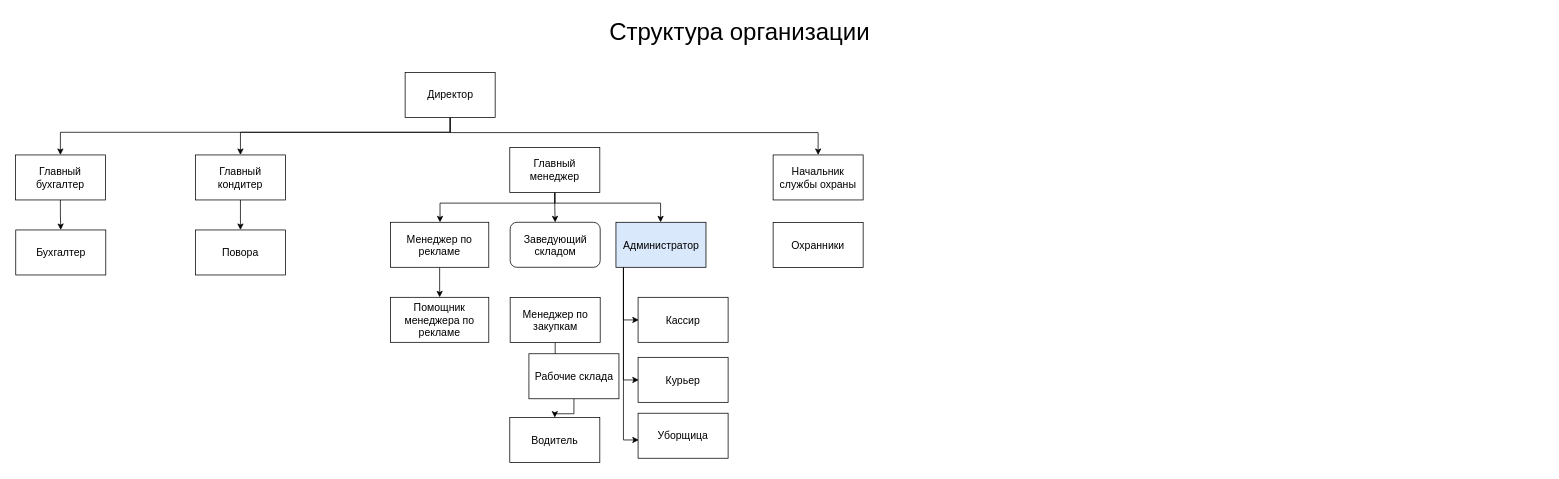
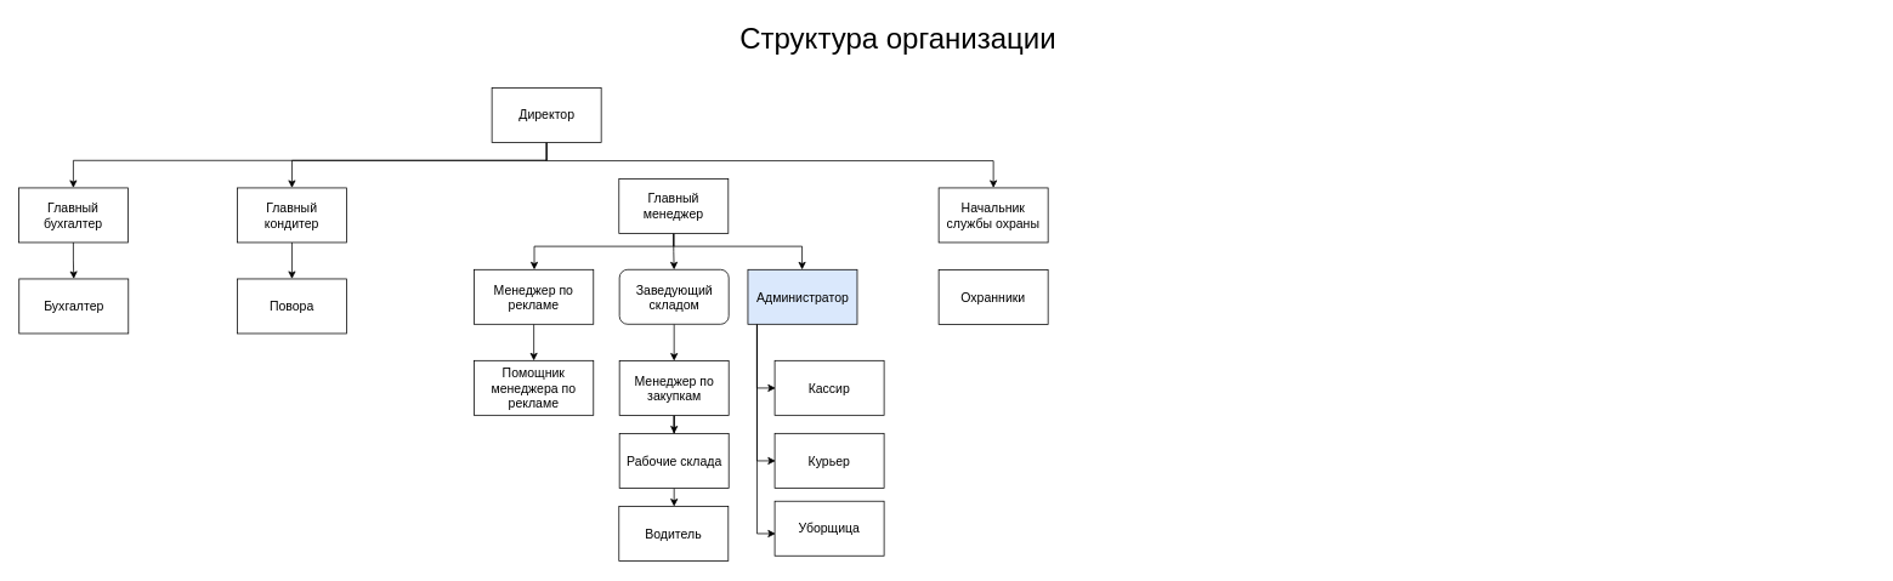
  <mxCell id="0" />
  <mxCell id="1" parent="0" />
  <mxCell id="2" style="rounded=0;html=1;dashed=1;labelBackgroundColor=none;startFill=0;endArrow=open;endFill=0;endSize=10;fontFamily=Verdana;fontSize=10;entryX=0.592;entryY=0.2;entryPerimeter=0;edgeStyle=elbowEdgeStyle;" parent="1" edge="1"><mxGeometry relative="1" as="geometry" /></mxCell>
  <mxCell id="3" style="edgeStyle=none;rounded=0;html=1;dashed=1;labelBackgroundColor=none;startFill=0;endArrow=open;endFill=0;endSize=10;fontFamily=Verdana;fontSize=10;exitX=1.002;exitY=0.668;exitPerimeter=0;" parent="1" edge="1"><mxGeometry relative="1" as="geometry" /></mxCell>
  <mxCell id="4" style="edgeStyle=orthogonalEdgeStyle;rounded=0;html=1;dashed=1;labelBackgroundColor=none;startFill=0;endArrow=open;endFill=0;endSize=10;fontFamily=Verdana;fontSize=10;" parent="1" edge="1"><mxGeometry relative="1" as="geometry"><Array as="points"><mxPoint x="2055.5" y="329.5" /><mxPoint x="2055.5" y="434.5" /></Array></mxGeometry></mxCell>
  <mxCell id="5" value="&lt;font style=&quot;font-size: 32px&quot;&gt;Структура организации&lt;/font&gt;" style="text;html=1;resizable=0;points=[];autosize=1;align=left;verticalAlign=top;spacingTop=-4;" vertex="1" parent="1"><mxGeometry x="810" y="20" width="360" height="20" as="geometry" /></mxCell>
  <mxCell id="6" value="" style="edgeStyle=orthogonalEdgeStyle;rounded=0;orthogonalLoop=1;jettySize=auto;html=1;" edge="1" parent="1" source="9" target="11"><mxGeometry relative="1" as="geometry"><Array as="points"><mxPoint x="599" y="175.556" /><mxPoint x="80" y="175.556" /></Array></mxGeometry></mxCell>
  <mxCell id="7" style="edgeStyle=orthogonalEdgeStyle;rounded=0;orthogonalLoop=1;jettySize=auto;html=1;" edge="1" parent="1" source="9" target="37"><mxGeometry relative="1" as="geometry"><Array as="points"><mxPoint x="599" y="176" /><mxPoint x="1090" y="176" /></Array></mxGeometry></mxCell>
  <mxCell id="8" style="edgeStyle=orthogonalEdgeStyle;rounded=0;orthogonalLoop=1;jettySize=auto;html=1;" edge="1" parent="1" source="9" target="14"><mxGeometry relative="1" as="geometry"><Array as="points"><mxPoint x="599" y="175.556" /><mxPoint x="320" y="175.556" /></Array></mxGeometry></mxCell>
  <mxCell id="9" value="&lt;font style=&quot;font-size: 14px&quot;&gt;Директор&lt;/font&gt;" style="rounded=0;whiteSpace=wrap;html=1;" vertex="1" parent="1"><mxGeometry x="539.5" y="95.787" width="120" height="60" as="geometry" /></mxCell>
  <mxCell id="10" value="" style="edgeStyle=orthogonalEdgeStyle;rounded=0;orthogonalLoop=1;jettySize=auto;html=1;" edge="1" parent="1" source="11" target="12"><mxGeometry relative="1" as="geometry" /></mxCell>
  <mxCell id="11" value="&lt;font style=&quot;font-size: 14px&quot;&gt;Главный бухгалтер&lt;/font&gt;" style="rounded=0;whiteSpace=wrap;html=1;" vertex="1" parent="1"><mxGeometry x="20" y="205.787" width="120" height="60" as="geometry" /></mxCell>
  <mxCell id="12" value="&lt;span style=&quot;font-size: 14px&quot;&gt;Бухгалтер&lt;/span&gt;" style="rounded=0;whiteSpace=wrap;html=1;" vertex="1" parent="1"><mxGeometry x="20.5" y="305.787" width="120" height="60" as="geometry" /></mxCell>
  <mxCell id="13" value="" style="edgeStyle=orthogonalEdgeStyle;rounded=0;orthogonalLoop=1;jettySize=auto;html=1;" edge="1" parent="1" source="14" target="15"><mxGeometry relative="1" as="geometry" /></mxCell>
  <mxCell id="14" value="&lt;font style=&quot;font-size: 14px&quot;&gt;Главный кондитер&lt;/font&gt;" style="rounded=0;whiteSpace=wrap;html=1;" vertex="1" parent="1"><mxGeometry x="260" y="205.787" width="120" height="60" as="geometry" /></mxCell>
  <mxCell id="15" value="&lt;span style=&quot;font-size: 14px&quot;&gt;Повора&lt;/span&gt;" style="rounded=0;whiteSpace=wrap;html=1;" vertex="1" parent="1"><mxGeometry x="260" y="305.787" width="120" height="60" as="geometry" /></mxCell>
  <mxCell id="16" value="" style="edgeStyle=orthogonalEdgeStyle;rounded=0;orthogonalLoop=1;jettySize=auto;html=1;" edge="1" parent="1" source="19" target="21"><mxGeometry relative="1" as="geometry"><Array as="points"><mxPoint x="739" y="270" /><mxPoint x="586" y="270" /></Array></mxGeometry></mxCell>
  <mxCell id="17" style="edgeStyle=orthogonalEdgeStyle;rounded=0;orthogonalLoop=1;jettySize=auto;html=1;entryX=0.5;entryY=0;entryDx=0;entryDy=0;" edge="1" parent="1" source="19" target="24"><mxGeometry relative="1" as="geometry" /></mxCell>
  <mxCell id="18" style="edgeStyle=orthogonalEdgeStyle;rounded=0;orthogonalLoop=1;jettySize=auto;html=1;" edge="1" parent="1" source="19" target="28"><mxGeometry relative="1" as="geometry"><Array as="points"><mxPoint x="739" y="270" /><mxPoint x="880" y="270" /></Array></mxGeometry></mxCell>
  <mxCell id="19" value="&lt;span style=&quot;font-size: 14px&quot;&gt;Главный менеджер&lt;/span&gt;" style="rounded=0;whiteSpace=wrap;html=1;" vertex="1" parent="1"><mxGeometry x="679" y="195.787" width="120" height="60" as="geometry" /></mxCell>
  <mxCell id="20" value="" style="edgeStyle=orthogonalEdgeStyle;rounded=0;orthogonalLoop=1;jettySize=auto;html=1;" edge="1" parent="1" source="21" target="22"><mxGeometry relative="1" as="geometry" /></mxCell>
  <mxCell id="21" value="&lt;span style=&quot;font-size: 14px&quot;&gt;Менеджер по рекламе&lt;/span&gt;" style="rounded=0;whiteSpace=wrap;html=1;" vertex="1" parent="1"><mxGeometry x="520" y="295.556" width="131" height="60" as="geometry" /></mxCell>
  <mxCell id="22" value="&lt;span style=&quot;font-size: 14px&quot;&gt;Помощник менеджера по рекламе&lt;/span&gt;" style="rounded=0;whiteSpace=wrap;html=1;" vertex="1" parent="1"><mxGeometry x="520" y="395.556" width="131" height="60" as="geometry" /></mxCell>
+ <mxCell id="23" value="" style="edgeStyle=orthogonalEdgeStyle;rounded=0;orthogonalLoop=1;jettySize=auto;html=1;" edge="1" parent="1" source="24" target="33"><mxGeometry relative="1" as="geometry" /></mxCell>
  <mxCell id="24" value="&lt;span style=&quot;font-size: 14px&quot;&gt;Заведующий складом&lt;/span&gt;" style="whiteSpace=wrap;html=1;rounded=1;" vertex="1" parent="1"><mxGeometry x="679.5" y="295.556" width="120" height="60" as="geometry" /></mxCell>
  <mxCell id="25" style="edgeStyle=orthogonalEdgeStyle;rounded=0;orthogonalLoop=1;jettySize=auto;html=1;entryX=0;entryY=0.5;entryDx=0;entryDy=0;" edge="1" parent="1" source="28"><mxGeometry relative="1" as="geometry"><mxPoint x="850.929" y="585.714" as="targetPoint" /><Array as="points"><mxPoint x="830.5" y="585.556" /></Array></mxGeometry></mxCell>
  <mxCell id="26" style="edgeStyle=orthogonalEdgeStyle;rounded=0;orthogonalLoop=1;jettySize=auto;html=1;entryX=0;entryY=0.5;entryDx=0;entryDy=0;" edge="1" parent="1" source="28"><mxGeometry relative="1" as="geometry"><mxPoint x="850.929" y="425.714" as="targetPoint" /><Array as="points"><mxPoint x="830.5" y="425.556" /></Array></mxGeometry></mxCell>
  <mxCell id="27" style="edgeStyle=orthogonalEdgeStyle;rounded=0;orthogonalLoop=1;jettySize=auto;html=1;entryX=0;entryY=0.5;entryDx=0;entryDy=0;" edge="1" parent="1" source="28"><mxGeometry relative="1" as="geometry"><mxPoint x="850.929" y="505.714" as="targetPoint" /><Array as="points"><mxPoint x="830.5" y="505.556" /></Array></mxGeometry></mxCell>
  <mxCell id="28" value="&lt;span style=&quot;font-size: 14px&quot;&gt;Администратор&lt;/span&gt;" style="rounded=0;whiteSpace=wrap;html=1;fillColor=#dae8fc;" vertex="1" parent="1"><mxGeometry x="820.5" y="295.556" width="120" height="60" as="geometry" /></mxCell>
  <mxCell id="29" value="&lt;span style=&quot;font-size: 14px&quot;&gt;Кассир&lt;/span&gt;" style="rounded=0;whiteSpace=wrap;html=1;" vertex="1" parent="1"><mxGeometry x="850" y="395.556" width="120" height="60" as="geometry" /></mxCell>
  <mxCell id="30" value="&lt;span style=&quot;font-size: 14px&quot;&gt;Курьер&lt;/span&gt;" style="rounded=0;whiteSpace=wrap;html=1;" vertex="1" parent="1"><mxGeometry x="850" y="475.556" width="120" height="60" as="geometry" /></mxCell>
  <mxCell id="31" value="&lt;span style=&quot;font-size: 14px&quot;&gt;Уборщица&lt;/span&gt;" style="rounded=0;whiteSpace=wrap;html=1;" vertex="1" parent="1"><mxGeometry x="850" y="550.056" width="120" height="60" as="geometry" /></mxCell>
  <mxCell id="32" value="" style="edgeStyle=orthogonalEdgeStyle;rounded=0;orthogonalLoop=1;jettySize=auto;html=1;" edge="1" parent="1" source="33" target="35"><mxGeometry relative="1" as="geometry" /></mxCell>
  <mxCell id="33" value="&lt;span style=&quot;font-size: 14px&quot;&gt;Менеджер по закупкам&lt;/span&gt;" style="rounded=0;whiteSpace=wrap;html=1;" vertex="1" parent="1"><mxGeometry x="679.5" y="395.787" width="120" height="60" as="geometry" /></mxCell>
  <mxCell id="34" value="" style="edgeStyle=orthogonalEdgeStyle;rounded=0;orthogonalLoop=1;jettySize=auto;html=1;" edge="1" parent="1" source="35" target="36"><mxGeometry relative="1" as="geometry" /></mxCell>
- <mxCell id="35" value="&lt;span style=&quot;font-size: 14px&quot;&gt;Рабочие склада&lt;/span&gt;" style="rounded=0;whiteSpace=wrap;html=1;" vertex="1" parent="1"><mxGeometry x="704.5" y="470.787" width="120" height="60" as="geometry" /></mxCell>
+ <mxCell id="35" value="&lt;span style=&quot;font-size: 14px&quot;&gt;Рабочие склада&lt;/span&gt;" style="rounded=0;whiteSpace=wrap;html=1;" vertex="1" parent="1"><mxGeometry x="679.5" y="475.787" width="120" height="60" as="geometry" /></mxCell>
  <mxCell id="36" value="&lt;span style=&quot;font-size: 14px&quot;&gt;Водитель&lt;/span&gt;" style="rounded=0;whiteSpace=wrap;html=1;" vertex="1" parent="1"><mxGeometry x="679" y="555.787" width="120" height="60" as="geometry" /></mxCell>
  <mxCell id="37" value="&lt;span style=&quot;font-size: 14px&quot;&gt;Начальник службы охраны&lt;/span&gt;" style="rounded=0;whiteSpace=wrap;html=1;" vertex="1" parent="1"><mxGeometry x="1030" y="205.787" width="120" height="60" as="geometry" /></mxCell>
  <mxCell id="38" value="&lt;span style=&quot;font-size: 14px&quot;&gt;Охранники&lt;/span&gt;" style="rounded=0;whiteSpace=wrap;html=1;" vertex="1" parent="1"><mxGeometry x="1030" y="295.787" width="120" height="60" as="geometry" /></mxCell>
